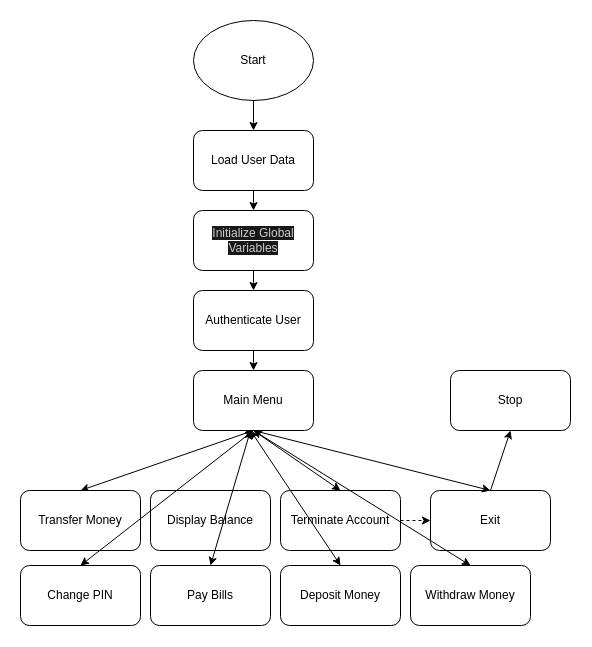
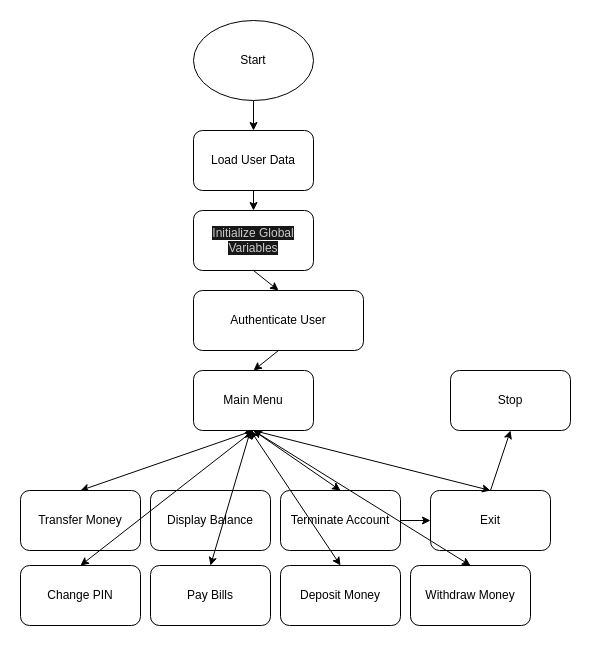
  <mxCell id="0" />
  <mxCell id="1" parent="0" />
  <mxCell id="2" style="edgeStyle=none;html=1;exitX=0.5;exitY=1;exitDx=0;exitDy=0;entryX=0.5;entryY=0;entryDx=0;entryDy=0;" edge="1" parent="1" source="3" target="5"><mxGeometry relative="1" as="geometry" /></mxCell>
  <mxCell id="3" value="Start" style="ellipse;whiteSpace=wrap;html=1;" vertex="1" parent="1"><mxGeometry x="193" y="20" width="120" height="80" as="geometry" /></mxCell>
  <mxCell id="4" style="edgeStyle=none;html=1;exitX=0.5;exitY=1;exitDx=0;exitDy=0;entryX=0.5;entryY=0;entryDx=0;entryDy=0;fontFamily=Helvetica;fontSize=12;" edge="1" parent="1" source="5" target="7"><mxGeometry relative="1" as="geometry" /></mxCell>
  <mxCell id="5" value="Load User Data" style="rounded=1;whiteSpace=wrap;html=1;" vertex="1" parent="1"><mxGeometry x="193" y="130" width="120" height="60" as="geometry" /></mxCell>
  <mxCell id="6" style="edgeStyle=none;html=1;exitX=0.5;exitY=1;exitDx=0;exitDy=0;entryX=0.5;entryY=0;entryDx=0;entryDy=0;fontFamily=Helvetica;fontSize=12;" edge="1" parent="1" source="7" target="9"><mxGeometry relative="1" as="geometry" /></mxCell>
  <mxCell id="7" value="&lt;span style=&quot;color: rgb(204, 204, 204); text-align: left; background-color: rgb(24, 24, 24);&quot;&gt;&lt;font style=&quot;font-size: 12px;&quot;&gt;Initialize Global Variables&lt;/font&gt;&lt;/span&gt;" style="rounded=1;whiteSpace=wrap;html=1;" vertex="1" parent="1"><mxGeometry x="193" y="210" width="120" height="60" as="geometry" /></mxCell>
  <mxCell id="8" style="edgeStyle=none;html=1;exitX=0.5;exitY=1;exitDx=0;exitDy=0;entryX=0.5;entryY=0;entryDx=0;entryDy=0;fontFamily=Helvetica;fontSize=12;" edge="1" parent="1" source="9" target="19"><mxGeometry relative="1" as="geometry" /></mxCell>
- <mxCell id="9" value="Authenticate User" style="rounded=1;whiteSpace=wrap;html=1;fontFamily=Helvetica;fontSize=12;" vertex="1" parent="1"><mxGeometry x="193" y="290" width="120" height="60" as="geometry" /></mxCell>
+ <mxCell id="9" value="Authenticate User" style="rounded=1;whiteSpace=wrap;html=1;fontFamily=Helvetica;fontSize=12;" vertex="1" parent="1"><mxGeometry x="193" y="290" width="170" height="60" as="geometry" /></mxCell>
  <mxCell id="10" style="edgeStyle=none;html=1;exitX=0.5;exitY=0;exitDx=0;exitDy=0;entryX=0.5;entryY=1;entryDx=0;entryDy=0;fontFamily=Helvetica;fontSize=12;startArrow=none;startFill=0;" edge="1" parent="1" source="11" target="12"><mxGeometry relative="1" as="geometry" /></mxCell>
  <mxCell id="11" value="Exit" style="rounded=1;whiteSpace=wrap;html=1;fontFamily=Helvetica;fontSize=12;" vertex="1" parent="1"><mxGeometry x="430" y="490" width="120" height="60" as="geometry" /></mxCell>
  <mxCell id="12" value="Stop" style="rounded=1;whiteSpace=wrap;html=1;fontFamily=Helvetica;fontSize=12;" vertex="1" parent="1"><mxGeometry x="450" y="370" width="120" height="60" as="geometry" /></mxCell>
- <mxCell id="13" style="edgeStyle=none;html=1;exitX=1;exitY=0.5;exitDx=0;exitDy=0;entryX=0;entryY=0.5;entryDx=0;entryDy=0;fontFamily=Helvetica;fontSize=12;dashed=1;" edge="1" parent="1" source="14" target="11"><mxGeometry relative="1" as="geometry" /></mxCell>
+ <mxCell id="13" style="edgeStyle=none;html=1;exitX=1;exitY=0.5;exitDx=0;exitDy=0;entryX=0;entryY=0.5;entryDx=0;entryDy=0;fontFamily=Helvetica;fontSize=12;" edge="1" parent="1" source="14" target="11"><mxGeometry relative="1" as="geometry" /></mxCell>
  <mxCell id="14" value="Terminate Account" style="rounded=1;whiteSpace=wrap;html=1;fontFamily=Helvetica;fontSize=12;" vertex="1" parent="1"><mxGeometry x="280" y="490" width="120" height="60" as="geometry" /></mxCell>
  <mxCell id="15" value="Display Balance" style="rounded=1;whiteSpace=wrap;html=1;fontFamily=Helvetica;fontSize=12;" vertex="1" parent="1"><mxGeometry x="150" y="490" width="120" height="60" as="geometry" /></mxCell>
  <mxCell id="16" style="edgeStyle=none;html=1;exitX=0.5;exitY=1;exitDx=0;exitDy=0;entryX=0.5;entryY=0;entryDx=0;entryDy=0;fontFamily=Helvetica;fontSize=12;" edge="1" parent="1" source="19" target="11"><mxGeometry relative="1" as="geometry" /></mxCell>
  <mxCell id="17" style="edgeStyle=none;html=1;exitX=0.5;exitY=1;exitDx=0;exitDy=0;entryX=0.5;entryY=0;entryDx=0;entryDy=0;fontFamily=Helvetica;fontSize=12;" edge="1" parent="1" source="19" target="14"><mxGeometry relative="1" as="geometry" /></mxCell>
  <mxCell id="18" style="edgeStyle=none;html=1;exitX=0.5;exitY=1;exitDx=0;exitDy=0;entryX=0.5;entryY=0;entryDx=0;entryDy=0;fontFamily=Helvetica;fontSize=12;startArrow=classic;startFill=1;" edge="1" parent="1" source="19" target="20"><mxGeometry relative="1" as="geometry" /></mxCell>
  <mxCell id="19" value="Main Menu" style="rounded=1;whiteSpace=wrap;html=1;fontFamily=Helvetica;fontSize=12;" vertex="1" parent="1"><mxGeometry x="193" y="370" width="120" height="60" as="geometry" /></mxCell>
  <mxCell id="20" value="Transfer Money" style="rounded=1;whiteSpace=wrap;html=1;fontFamily=Helvetica;fontSize=12;" vertex="1" parent="1"><mxGeometry x="20" y="490" width="120" height="60" as="geometry" /></mxCell>
  <mxCell id="21" style="edgeStyle=none;html=1;exitX=0.5;exitY=0;exitDx=0;exitDy=0;entryX=0.5;entryY=1;entryDx=0;entryDy=0;fontFamily=Helvetica;fontSize=12;startArrow=classic;startFill=1;" edge="1" parent="1" source="22" target="19"><mxGeometry relative="1" as="geometry" /></mxCell>
  <mxCell id="22" value="Withdraw Money" style="rounded=1;whiteSpace=wrap;html=1;fontFamily=Helvetica;fontSize=12;" vertex="1" parent="1"><mxGeometry x="410" y="565" width="120" height="60" as="geometry" /></mxCell>
  <mxCell id="23" style="edgeStyle=none;html=1;exitX=0.5;exitY=0;exitDx=0;exitDy=0;fontFamily=Helvetica;fontSize=12;startArrow=classic;startFill=1;" edge="1" parent="1" source="24"><mxGeometry relative="1" as="geometry"><mxPoint x="250" y="430" as="targetPoint" /></mxGeometry></mxCell>
  <mxCell id="24" value="Deposit Money" style="rounded=1;whiteSpace=wrap;html=1;fontFamily=Helvetica;fontSize=12;" vertex="1" parent="1"><mxGeometry x="280" y="565" width="120" height="60" as="geometry" /></mxCell>
  <mxCell id="25" style="edgeStyle=none;html=1;exitX=0.5;exitY=0;exitDx=0;exitDy=0;fontFamily=Helvetica;fontSize=12;startArrow=classic;startFill=1;" edge="1" parent="1" source="26"><mxGeometry relative="1" as="geometry"><mxPoint x="250" y="430" as="targetPoint" /></mxGeometry></mxCell>
  <mxCell id="26" value="Pay Bills" style="rounded=1;whiteSpace=wrap;html=1;fontFamily=Helvetica;fontSize=12;" vertex="1" parent="1"><mxGeometry x="150" y="565" width="120" height="60" as="geometry" /></mxCell>
  <mxCell id="27" style="edgeStyle=none;html=1;exitX=0.5;exitY=0;exitDx=0;exitDy=0;entryX=0.5;entryY=1;entryDx=0;entryDy=0;fontFamily=Helvetica;fontSize=12;startArrow=classic;startFill=1;" edge="1" parent="1" source="28" target="19"><mxGeometry relative="1" as="geometry" /></mxCell>
  <mxCell id="28" value="Change PIN" style="rounded=1;whiteSpace=wrap;html=1;fontFamily=Helvetica;fontSize=12;" vertex="1" parent="1"><mxGeometry x="20" y="565" width="120" height="60" as="geometry" /></mxCell>
